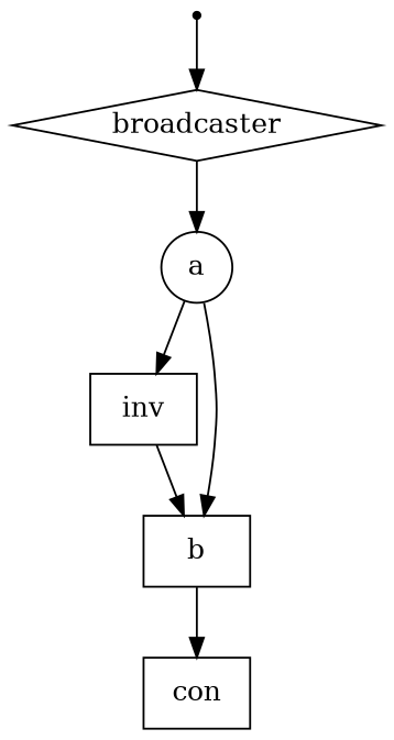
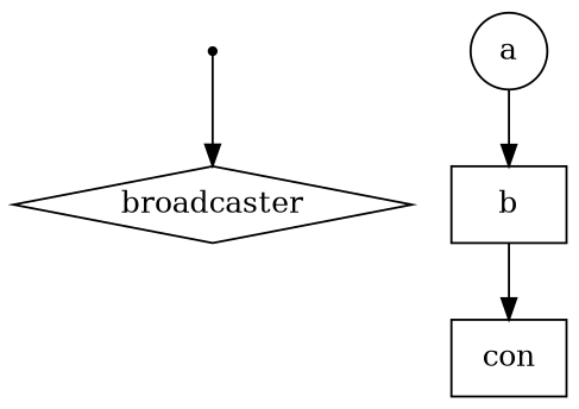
  digraph {
    node [shape=box]
    button [shape=point]
    broadcaster [shape=diamond]
    a [shape=circle]
-   inv
    b
    con
    button -> broadcaster
-   broadcaster -> a
-   a -> inv
    a -> b
-   inv -> b
    b -> con
  }
